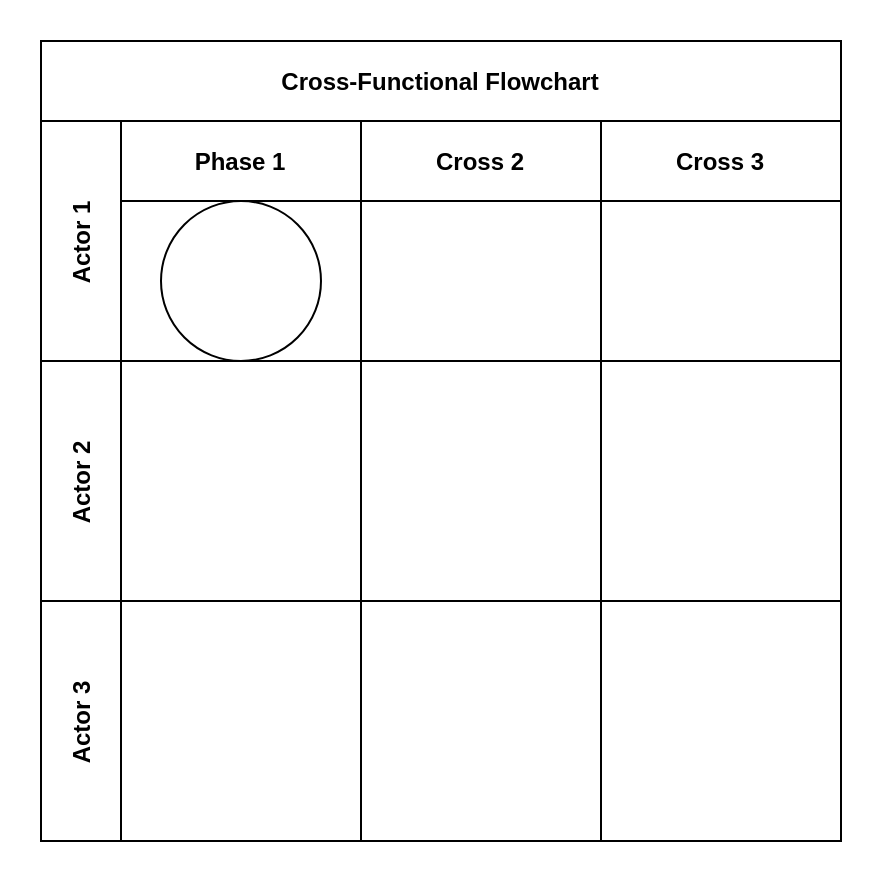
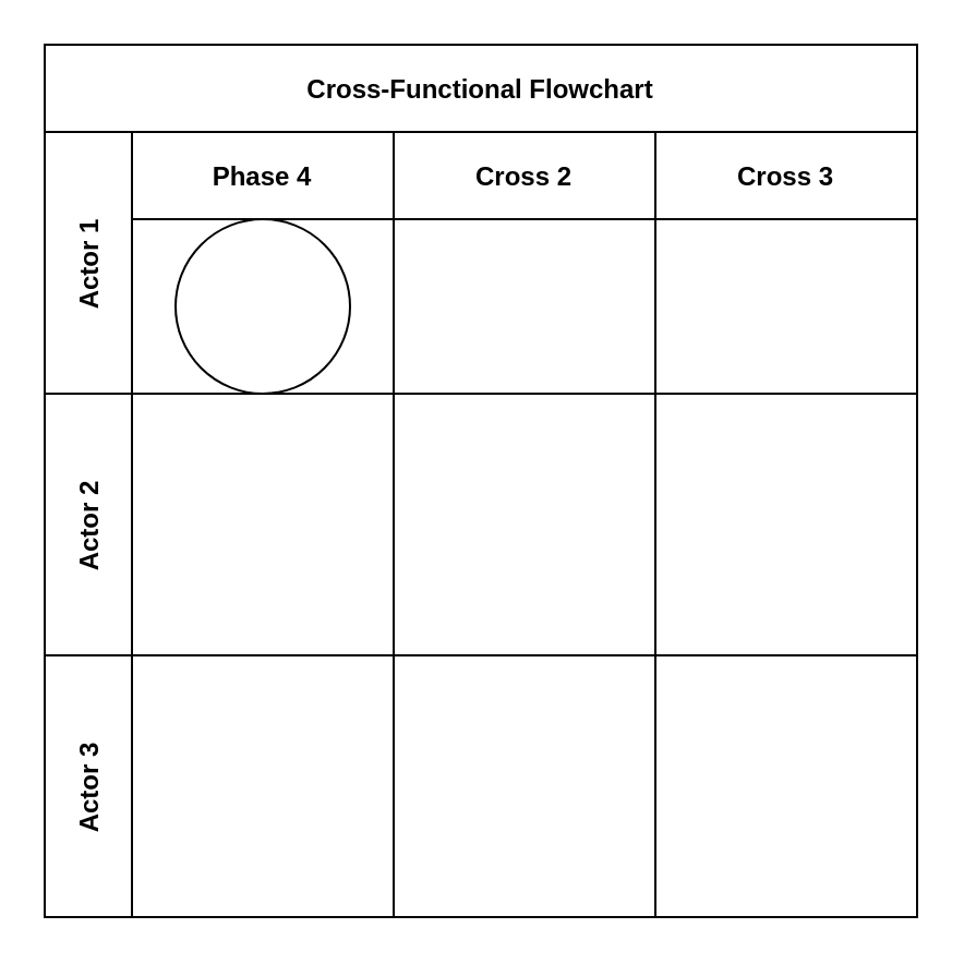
  <mxCell id="0" />
  <mxCell id="1" parent="0" />
  <mxCell id="2" value="Cross-Functional Flowchart" style="shape=table;childLayout=tableLayout;startSize=40;collapsible=0;recursiveResize=0;expand=0;fontStyle=1;" vertex="1" parent="1"><mxGeometry x="20" y="20" width="400" height="400" as="geometry" /></mxCell>
  <mxCell id="3" value="Actor 1" style="shape=tableRow;horizontal=0;startSize=40;swimlaneHead=0;swimlaneBody=0;top=0;left=0;bottom=0;right=0;dropTarget=0;fillColor=none;collapsible=0;recursiveResize=0;expand=0;fontStyle=1;" vertex="1" parent="2"><mxGeometry y="40" width="400" height="120" as="geometry" /></mxCell>
- <mxCell id="4" value="Phase 1" style="swimlane;swimlaneHead=0;swimlaneBody=0;fontStyle=0;connectable=0;fillColor=none;startSize=40;collapsible=0;recursiveResize=0;expand=0;fontStyle=1;" vertex="1" parent="3"><mxGeometry x="40" width="120" height="120" as="geometry"><mxRectangle width="120" height="120" as="alternateBounds" /></mxGeometry></mxCell>
+ <mxCell id="4" value="Phase 4" style="swimlane;swimlaneHead=0;swimlaneBody=0;fontStyle=0;connectable=0;fillColor=none;startSize=40;collapsible=0;recursiveResize=0;expand=0;fontStyle=1;" vertex="1" parent="3"><mxGeometry x="40" width="120" height="120" as="geometry"><mxRectangle width="120" height="120" as="alternateBounds" /></mxGeometry></mxCell>
  <mxCell id="5" value="Cross 2" style="swimlane;swimlaneHead=0;swimlaneBody=0;fontStyle=0;connectable=0;fillColor=none;startSize=40;collapsible=0;recursiveResize=0;expand=0;fontStyle=1;" vertex="1" parent="3"><mxGeometry x="160" width="120" height="120" as="geometry"><mxRectangle width="120" height="120" as="alternateBounds" /></mxGeometry></mxCell>
  <mxCell id="6" value="Cross 3" style="swimlane;swimlaneHead=0;swimlaneBody=0;fontStyle=0;connectable=0;fillColor=none;startSize=40;collapsible=0;recursiveResize=0;expand=0;fontStyle=1;" vertex="1" parent="3"><mxGeometry x="280" width="120" height="120" as="geometry"><mxRectangle width="120" height="120" as="alternateBounds" /></mxGeometry></mxCell>
  <mxCell id="7" value="Actor 2" style="shape=tableRow;horizontal=0;startSize=40;swimlaneHead=0;swimlaneBody=0;top=0;left=0;bottom=0;right=0;dropTarget=0;fillColor=none;collapsible=0;recursiveResize=0;expand=0;fontStyle=1;" vertex="1" parent="2"><mxGeometry y="160" width="400" height="120" as="geometry" /></mxCell>
  <mxCell id="8" value="" style="swimlane;swimlaneHead=0;swimlaneBody=0;fontStyle=0;connectable=0;fillColor=none;startSize=0;collapsible=0;recursiveResize=0;expand=0;fontStyle=1;" vertex="1" parent="7"><mxGeometry x="40" width="120" height="120" as="geometry"><mxRectangle width="120" height="120" as="alternateBounds" /></mxGeometry></mxCell>
  <mxCell id="9" value="" style="swimlane;swimlaneHead=0;swimlaneBody=0;fontStyle=0;connectable=0;fillColor=none;startSize=0;collapsible=0;recursiveResize=0;expand=0;fontStyle=1;" vertex="1" parent="7"><mxGeometry x="160" width="120" height="120" as="geometry"><mxRectangle width="120" height="120" as="alternateBounds" /></mxGeometry></mxCell>
  <mxCell id="10" value="" style="swimlane;swimlaneHead=0;swimlaneBody=0;fontStyle=0;connectable=0;fillColor=none;startSize=0;collapsible=0;recursiveResize=0;expand=0;fontStyle=1;" vertex="1" parent="7"><mxGeometry x="280" width="120" height="120" as="geometry"><mxRectangle width="120" height="120" as="alternateBounds" /></mxGeometry></mxCell>
  <mxCell id="11" value="Actor 3" style="shape=tableRow;horizontal=0;startSize=40;swimlaneHead=0;swimlaneBody=0;top=0;left=0;bottom=0;right=0;dropTarget=0;fillColor=none;collapsible=0;recursiveResize=0;expand=0;fontStyle=1;" vertex="1" parent="2"><mxGeometry y="280" width="400" height="120" as="geometry" /></mxCell>
  <mxCell id="12" value="" style="swimlane;swimlaneHead=0;swimlaneBody=0;fontStyle=0;connectable=0;fillColor=none;startSize=0;collapsible=0;recursiveResize=0;expand=0;fontStyle=1;" vertex="1" parent="11"><mxGeometry x="40" width="120" height="120" as="geometry"><mxRectangle width="120" height="120" as="alternateBounds" /></mxGeometry></mxCell>
  <mxCell id="13" value="" style="swimlane;swimlaneHead=0;swimlaneBody=0;fontStyle=0;connectable=0;fillColor=none;startSize=0;collapsible=0;recursiveResize=0;expand=0;fontStyle=1;" vertex="1" parent="11"><mxGeometry x="160" width="120" height="120" as="geometry"><mxRectangle width="120" height="120" as="alternateBounds" /></mxGeometry></mxCell>
  <mxCell id="14" value="" style="swimlane;swimlaneHead=0;swimlaneBody=0;fontStyle=0;connectable=0;fillColor=none;startSize=0;collapsible=0;recursiveResize=0;expand=0;fontStyle=1;" vertex="1" parent="11"><mxGeometry x="280" width="120" height="120" as="geometry"><mxRectangle width="120" height="120" as="alternateBounds" /></mxGeometry></mxCell>
  <mxCell id="15" value="" style="ellipse;whiteSpace=wrap;html=1;" vertex="1" parent="1"><mxGeometry x="80" y="100" width="80" height="80" as="geometry" /></mxCell>
